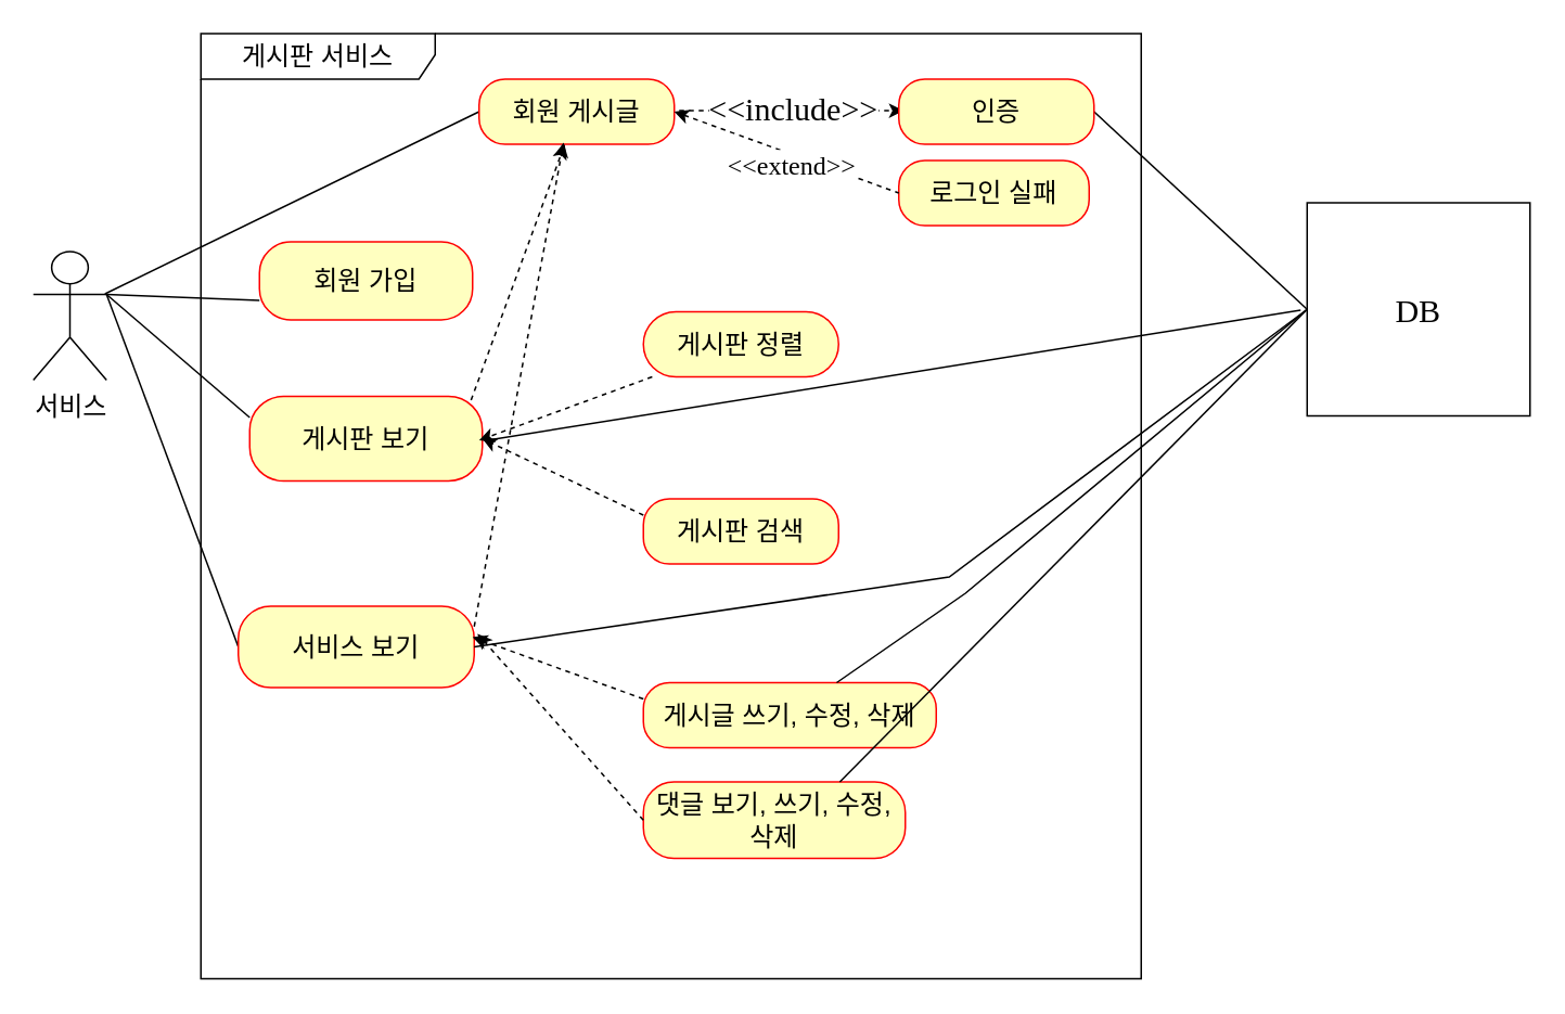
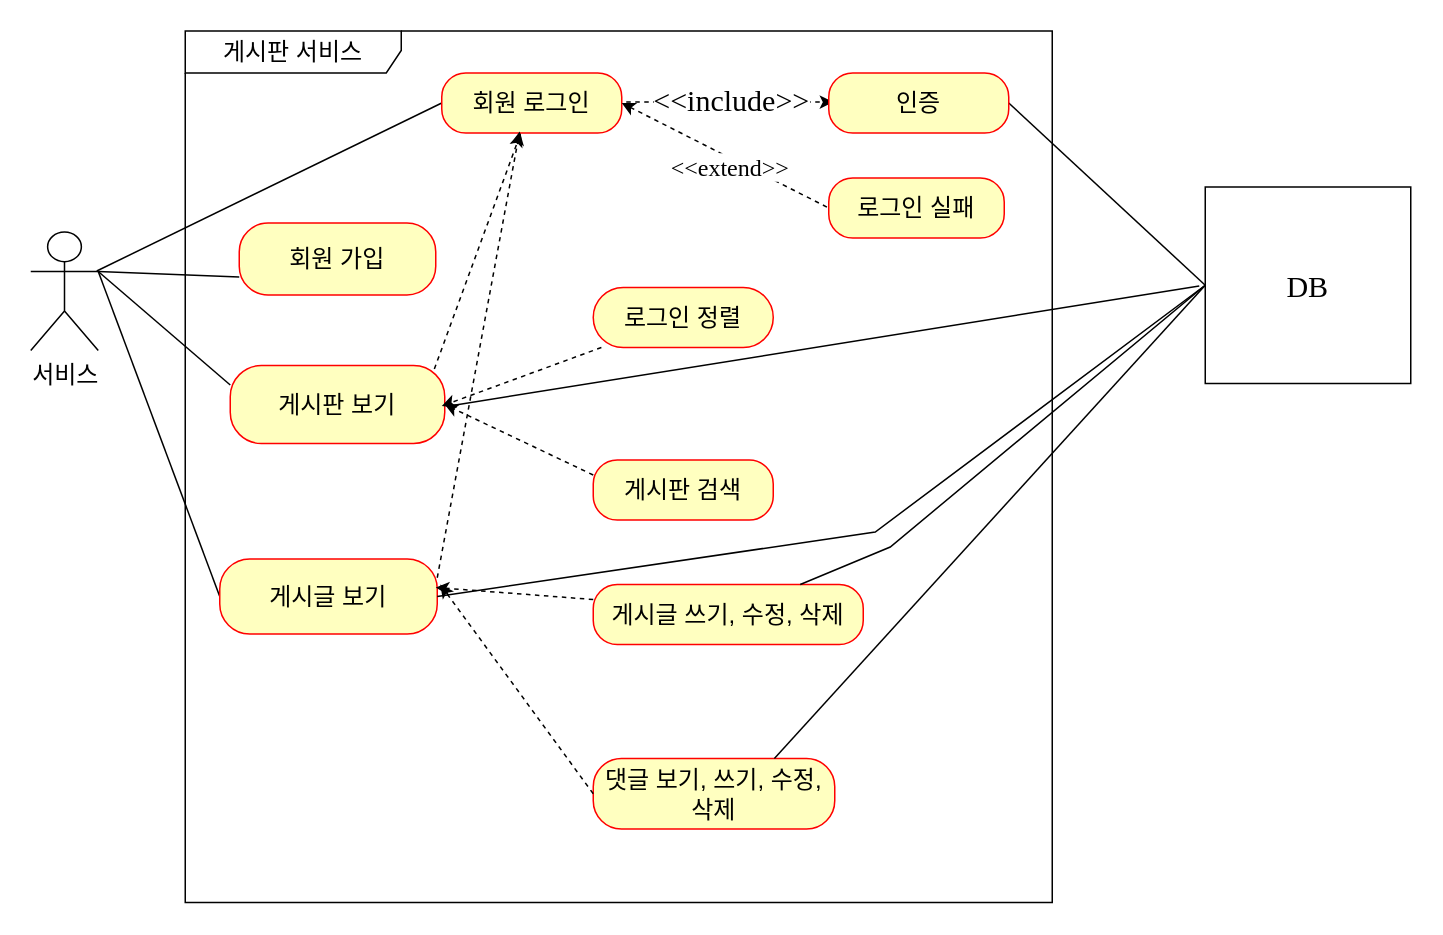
  <mxCell id="0" />
  <mxCell id="1" parent="0" />
  <mxCell id="2" value="서비스" style="shape=umlActor;verticalLabelPosition=bottom;verticalAlign=top;html=1;fontSize=16;" vertex="1" parent="1"><mxGeometry x="20" y="154" width="45" height="79" as="geometry" /></mxCell>
  <mxCell id="3" value="게시판 서비스" style="shape=umlFrame;whiteSpace=wrap;html=1;pointerEvents=0;fontSize=16;width=144;height=28;" vertex="1" parent="1"><mxGeometry x="123" y="20" width="578" height="581" as="geometry" /></mxCell>
  <mxCell id="4" value="" style="edgeStyle=none;rounded=0;orthogonalLoop=1;jettySize=auto;html=1;fontSize=12;startSize=8;endSize=8;exitX=0;exitY=0.75;exitDx=0;exitDy=0;entryX=1;entryY=0.333;entryDx=0;entryDy=0;entryPerimeter=0;endArrow=none;endFill=0;" edge="1" parent="1" source="5" target="2"><mxGeometry relative="1" as="geometry"><mxPoint x="68" y="194" as="targetPoint" /></mxGeometry></mxCell>
  <mxCell id="5" value="회원 가입" style="rounded=1;whiteSpace=wrap;html=1;arcSize=40;fontColor=#000000;fillColor=#ffffc0;strokeColor=#ff0000;fontSize=16;" vertex="1" parent="1"><mxGeometry x="159" y="148" width="131" height="48" as="geometry" /></mxCell>
  <mxCell id="6" value="" style="rounded=0;hachureGap=4;orthogonalLoop=1;jettySize=auto;html=1;fontFamily=Architects Daughter;fontSource=https%3A%2F%2Ffonts.googleapis.com%2Fcss%3Ffamily%3DArchitects%2BDaughter;fontSize=16;dashed=1;" edge="1" parent="1" target="14"><mxGeometry relative="1" as="geometry"><mxPoint x="287" y="251" as="sourcePoint" /></mxGeometry></mxCell>
  <mxCell id="7" value="" style="rounded=0;hachureGap=4;orthogonalLoop=1;jettySize=auto;html=1;fontFamily=Architects Daughter;fontSource=https%3A%2F%2Ffonts.googleapis.com%2Fcss%3Ffamily%3DArchitects%2BDaughter;fontSize=16;endArrow=none;endFill=0;entryX=1;entryY=0.333;entryDx=0;entryDy=0;entryPerimeter=0;exitX=0;exitY=0.25;exitDx=0;exitDy=0;" edge="1" parent="1" source="8" target="2"><mxGeometry relative="1" as="geometry" /></mxCell>
  <mxCell id="8" value="게시판 보기" style="rounded=1;whiteSpace=wrap;html=1;arcSize=40;fontColor=#000000;fillColor=#ffffc0;strokeColor=#ff0000;fontSize=16;" vertex="1" parent="1"><mxGeometry x="153" y="243" width="143" height="52" as="geometry" /></mxCell>
  <mxCell id="9" style="hachureGap=4;orthogonalLoop=1;jettySize=auto;html=1;exitX=0;exitY=0.5;exitDx=0;exitDy=0;fontFamily=Architects Daughter;fontSource=https%3A%2F%2Ffonts.googleapis.com%2Fcss%3Ffamily%3DArchitects%2BDaughter;fontSize=16;strokeColor=default;endArrow=none;endFill=0;entryX=1;entryY=0.333;entryDx=0;entryDy=0;entryPerimeter=0;" edge="1" parent="1" source="10" target="2"><mxGeometry relative="1" as="geometry" /></mxCell>
- <mxCell id="10" value="서비스 보기" style="rounded=1;whiteSpace=wrap;html=1;arcSize=40;fontColor=#000000;fillColor=#ffffc0;strokeColor=#ff0000;fontSize=16;" vertex="1" parent="1"><mxGeometry x="146" y="372" width="145" height="50" as="geometry" /></mxCell>
+ <mxCell id="10" value="게시글 보기" style="rounded=1;whiteSpace=wrap;html=1;arcSize=40;fontColor=#000000;fillColor=#ffffc0;strokeColor=#ff0000;fontSize=16;" vertex="1" parent="1"><mxGeometry x="146" y="372" width="145" height="50" as="geometry" /></mxCell>
  <mxCell id="11" style="hachureGap=4;orthogonalLoop=1;jettySize=auto;html=1;exitX=0;exitY=0.5;exitDx=0;exitDy=0;fontFamily=Architects Daughter;fontSource=https%3A%2F%2Ffonts.googleapis.com%2Fcss%3Ffamily%3DArchitects%2BDaughter;fontSize=16;endArrow=none;endFill=0;rounded=0;" edge="1" parent="1" source="14"><mxGeometry relative="1" as="geometry"><mxPoint x="64" y="180" as="targetPoint" /></mxGeometry></mxCell>
  <mxCell id="12" style="rounded=0;hachureGap=4;orthogonalLoop=1;jettySize=auto;html=1;exitX=1;exitY=0.5;exitDx=0;exitDy=0;fontFamily=Architects Daughter;fontSource=https%3A%2F%2Ffonts.googleapis.com%2Fcss%3Ffamily%3DArchitects%2BDaughter;fontSize=16;endArrow=classic;endFill=1;dashed=1;entryX=0;entryY=0.5;entryDx=0;entryDy=0;startArrow=none;startFill=0;" edge="1" parent="1"><mxGeometry relative="1" as="geometry"><mxPoint x="417" y="67.38" as="sourcePoint" /><mxPoint x="555" y="67.38" as="targetPoint" /></mxGeometry></mxCell>
  <mxCell id="13" value="&amp;lt;&amp;lt;include&amp;gt;&amp;gt;" style="edgeLabel;html=1;align=center;verticalAlign=middle;resizable=0;points=[];fontSize=20;fontFamily=Architects Daughter;" vertex="1" connectable="0" parent="12"><mxGeometry x="0.445" y="-1" relative="1" as="geometry"><mxPoint x="-31" y="-3" as="offset" /></mxGeometry></mxCell>
- <mxCell id="14" value="회원 게시글" style="rounded=1;whiteSpace=wrap;html=1;arcSize=40;fontColor=#000000;fillColor=#ffffc0;strokeColor=#ff0000;fontSize=16;" vertex="1" parent="1"><mxGeometry x="294" y="48" width="120" height="40" as="geometry" /></mxCell>
+ <mxCell id="14" value="회원 로그인" style="rounded=1;whiteSpace=wrap;html=1;arcSize=40;fontColor=#000000;fillColor=#ffffc0;strokeColor=#ff0000;fontSize=16;" vertex="1" parent="1"><mxGeometry x="294" y="48" width="120" height="40" as="geometry" /></mxCell>
  <mxCell id="15" style="rounded=0;hachureGap=4;orthogonalLoop=1;jettySize=auto;html=1;exitX=1;exitY=0.5;exitDx=0;exitDy=0;fontFamily=Architects Daughter;fontSource=https%3A%2F%2Ffonts.googleapis.com%2Fcss%3Ffamily%3DArchitects%2BDaughter;fontSize=16;endArrow=none;endFill=0;entryX=0;entryY=0.5;entryDx=0;entryDy=0;" edge="1" parent="1" source="16" target="28"><mxGeometry relative="1" as="geometry"><mxPoint x="799" y="190" as="targetPoint" /></mxGeometry></mxCell>
  <mxCell id="16" value="인증" style="rounded=1;whiteSpace=wrap;html=1;arcSize=40;fontColor=#000000;fillColor=#ffffc0;strokeColor=#ff0000;fontSize=16;" vertex="1" parent="1"><mxGeometry x="552" y="48" width="120" height="40" as="geometry" /></mxCell>
- <mxCell id="17" value="로그인 실패" style="rounded=1;whiteSpace=wrap;html=1;arcSize=40;fontColor=#000000;fillColor=#ffffc0;strokeColor=#ff0000;fontSize=16;" vertex="1" parent="1"><mxGeometry x="552" y="98" width="117" height="40" as="geometry" /></mxCell>
+ <mxCell id="17" value="로그인 실패" style="rounded=1;whiteSpace=wrap;html=1;arcSize=40;fontColor=#000000;fillColor=#ffffc0;strokeColor=#ff0000;fontSize=16;" vertex="1" parent="1"><mxGeometry x="552" y="118" width="117" height="40" as="geometry" /></mxCell>
  <mxCell id="18" value="" style="rounded=0;hachureGap=4;orthogonalLoop=1;jettySize=auto;html=1;fontFamily=Architects Daughter;fontSource=https%3A%2F%2Ffonts.googleapis.com%2Fcss%3Ffamily%3DArchitects%2BDaughter;fontSize=16;dashed=1;" edge="1" parent="1" source="19"><mxGeometry relative="1" as="geometry"><mxPoint x="294" y="270" as="targetPoint" /></mxGeometry></mxCell>
- <mxCell id="19" value="게시판 정렬" style="rounded=1;whiteSpace=wrap;html=1;arcSize=50;fontColor=#000000;fillColor=#ffffc0;strokeColor=#ff0000;fontSize=16;" vertex="1" parent="1"><mxGeometry x="395" y="191" width="120" height="40" as="geometry" /></mxCell>
+ <mxCell id="19" value="로그인 정렬" style="rounded=1;whiteSpace=wrap;html=1;arcSize=50;fontColor=#000000;fillColor=#ffffc0;strokeColor=#ff0000;fontSize=16;" vertex="1" parent="1"><mxGeometry x="395" y="191" width="120" height="40" as="geometry" /></mxCell>
  <mxCell id="20" value="게시판 검색" style="rounded=1;whiteSpace=wrap;html=1;arcSize=40;fontColor=#000000;fillColor=#ffffc0;strokeColor=#ff0000;fontSize=16;" vertex="1" parent="1"><mxGeometry x="395" y="306" width="120" height="40" as="geometry" /></mxCell>
- <mxCell id="21" value="게시글 쓰기, 수정, 삭제" style="rounded=1;whiteSpace=wrap;html=1;arcSize=40;fontColor=#000000;fillColor=#ffffc0;strokeColor=#ff0000;fontSize=16;" vertex="1" parent="1"><mxGeometry x="395" y="419" width="180" height="40" as="geometry" /></mxCell>
- <mxCell id="22" value="댓글 보기, 쓰기, 수정, 삭제" style="rounded=1;whiteSpace=wrap;html=1;arcSize=40;fontColor=#000000;fillColor=#ffffc0;strokeColor=#ff0000;fontSize=16;" vertex="1" parent="1"><mxGeometry x="395" y="480" width="161" height="47" as="geometry" /></mxCell>
+ <mxCell id="21" value="게시글 쓰기, 수정, 삭제" style="rounded=1;whiteSpace=wrap;html=1;arcSize=40;fontColor=#000000;fillColor=#ffffc0;strokeColor=#ff0000;fontSize=16;" vertex="1" parent="1"><mxGeometry x="395" y="389" width="180" height="40" as="geometry" /></mxCell>
+ <mxCell id="22" value="댓글 보기, 쓰기, 수정, 삭제" style="rounded=1;whiteSpace=wrap;html=1;arcSize=40;fontColor=#000000;fillColor=#ffffc0;strokeColor=#ff0000;fontSize=16;" vertex="1" parent="1"><mxGeometry x="395" y="505" width="161" height="47" as="geometry" /></mxCell>
  <mxCell id="23" value="&amp;lt;&amp;lt;extend&amp;gt;&amp;gt;" style="rounded=0;hachureGap=4;orthogonalLoop=1;jettySize=auto;html=1;exitX=1;exitY=0.5;exitDx=0;exitDy=0;entryX=0;entryY=0.5;entryDx=0;entryDy=0;fontFamily=Architects Daughter;fontSource=https%3A%2F%2Ffonts.googleapis.com%2Fcss%3Ffamily%3DArchitects%2BDaughter;fontSize=16;endArrow=none;endFill=0;dashed=1;startArrow=classic;startFill=1;" edge="1" parent="1" source="14" target="17"><mxGeometry x="0.081" y="-6" relative="1" as="geometry"><mxPoint x="424" y="78" as="sourcePoint" /><mxPoint x="514" y="78" as="targetPoint" /><mxPoint as="offset" /></mxGeometry></mxCell>
  <mxCell id="24" value="" style="rounded=0;hachureGap=4;orthogonalLoop=1;jettySize=auto;html=1;fontFamily=Architects Daughter;fontSource=https%3A%2F%2Ffonts.googleapis.com%2Fcss%3Ffamily%3DArchitects%2BDaughter;fontSize=16;dashed=1;exitX=1;exitY=0.25;exitDx=0;exitDy=0;entryX=0.433;entryY=0.975;entryDx=0;entryDy=0;entryPerimeter=0;" edge="1" parent="1" source="10" target="14"><mxGeometry relative="1" as="geometry"><mxPoint x="297" y="261" as="sourcePoint" /><mxPoint x="346" y="94" as="targetPoint" /></mxGeometry></mxCell>
  <mxCell id="25" value="" style="rounded=0;hachureGap=4;orthogonalLoop=1;jettySize=auto;html=1;fontFamily=Architects Daughter;fontSource=https%3A%2F%2Ffonts.googleapis.com%2Fcss%3Ffamily%3DArchitects%2BDaughter;fontSize=16;exitX=0;exitY=0.25;exitDx=0;exitDy=0;entryX=1;entryY=0.5;entryDx=0;entryDy=0;dashed=1;" edge="1" parent="1" source="20" target="8"><mxGeometry relative="1" as="geometry"><mxPoint x="405" y="250" as="sourcePoint" /><mxPoint x="291" y="261" as="targetPoint" /></mxGeometry></mxCell>
  <mxCell id="26" value="" style="rounded=0;hachureGap=4;orthogonalLoop=1;jettySize=auto;html=1;fontFamily=Architects Daughter;fontSource=https%3A%2F%2Ffonts.googleapis.com%2Fcss%3Ffamily%3DArchitects%2BDaughter;fontSize=16;exitX=0;exitY=0.25;exitDx=0;exitDy=0;dashed=1;" edge="1" parent="1" source="21"><mxGeometry relative="1" as="geometry"><mxPoint x="380" y="325" as="sourcePoint" /><mxPoint x="290" y="391" as="targetPoint" /></mxGeometry></mxCell>
  <mxCell id="27" value="" style="rounded=0;hachureGap=4;orthogonalLoop=1;jettySize=auto;html=1;fontFamily=Architects Daughter;fontSource=https%3A%2F%2Ffonts.googleapis.com%2Fcss%3Ffamily%3DArchitects%2BDaughter;fontSize=16;exitX=0;exitY=0.5;exitDx=0;exitDy=0;dashed=1;" edge="1" parent="1" source="22"><mxGeometry relative="1" as="geometry"><mxPoint x="302" y="445" as="sourcePoint" /><mxPoint x="293" y="389" as="targetPoint" /></mxGeometry></mxCell>
  <mxCell id="28" value="DB" style="html=1;dropTarget=0;whiteSpace=wrap;hachureGap=4;fontFamily=Architects Daughter;fontSource=https%3A%2F%2Ffonts.googleapis.com%2Fcss%3Ffamily%3DArchitects%2BDaughter;fontSize=20;strokeColor=default;" vertex="1" parent="1"><mxGeometry x="803" y="124" width="137" height="131" as="geometry" /></mxCell>
  <mxCell id="29" style="rounded=0;hachureGap=4;orthogonalLoop=1;jettySize=auto;html=1;fontFamily=Architects Daughter;fontSource=https%3A%2F%2Ffonts.googleapis.com%2Fcss%3Ffamily%3DArchitects%2BDaughter;fontSize=16;endArrow=none;endFill=0;" edge="1" parent="1"><mxGeometry relative="1" as="geometry"><mxPoint x="299" y="270" as="sourcePoint" /><mxPoint x="799" y="190" as="targetPoint" /></mxGeometry></mxCell>
  <mxCell id="30" style="rounded=0;hachureGap=4;orthogonalLoop=1;jettySize=auto;html=1;fontFamily=Architects Daughter;fontSource=https%3A%2F%2Ffonts.googleapis.com%2Fcss%3Ffamily%3DArchitects%2BDaughter;fontSize=16;endArrow=none;endFill=0;startArrow=none;startFill=0;exitX=1;exitY=0.5;exitDx=0;exitDy=0;entryX=0;entryY=0.5;entryDx=0;entryDy=0;" edge="1" parent="1" source="10" target="28"><mxGeometry relative="1" as="geometry"><mxPoint x="311" y="382" as="sourcePoint" /><mxPoint x="757" y="259" as="targetPoint" /><Array as="points"><mxPoint x="583" y="354" /></Array></mxGeometry></mxCell>
  <mxCell id="31" style="rounded=0;hachureGap=4;orthogonalLoop=1;jettySize=auto;html=1;fontFamily=Architects Daughter;fontSource=https%3A%2F%2Ffonts.googleapis.com%2Fcss%3Ffamily%3DArchitects%2BDaughter;fontSize=16;endArrow=none;endFill=0;startArrow=none;startFill=0;entryX=0;entryY=0.5;entryDx=0;entryDy=0;" edge="1" parent="1" source="21" target="28"><mxGeometry relative="1" as="geometry"><mxPoint x="301" y="407" as="sourcePoint" /><mxPoint x="755" y="264" as="targetPoint" /><Array as="points"><mxPoint x="593" y="364" /></Array></mxGeometry></mxCell>
  <mxCell id="32" style="rounded=0;hachureGap=4;orthogonalLoop=1;jettySize=auto;html=1;fontFamily=Architects Daughter;fontSource=https%3A%2F%2Ffonts.googleapis.com%2Fcss%3Ffamily%3DArchitects%2BDaughter;fontSize=16;endArrow=none;endFill=0;startArrow=none;startFill=0;exitX=0.75;exitY=0;exitDx=0;exitDy=0;entryX=0;entryY=0.5;entryDx=0;entryDy=0;" edge="1" parent="1" source="22" target="28"><mxGeometry relative="1" as="geometry"><mxPoint x="524" y="429" as="sourcePoint" /><mxPoint x="765" y="274" as="targetPoint" /></mxGeometry></mxCell>
